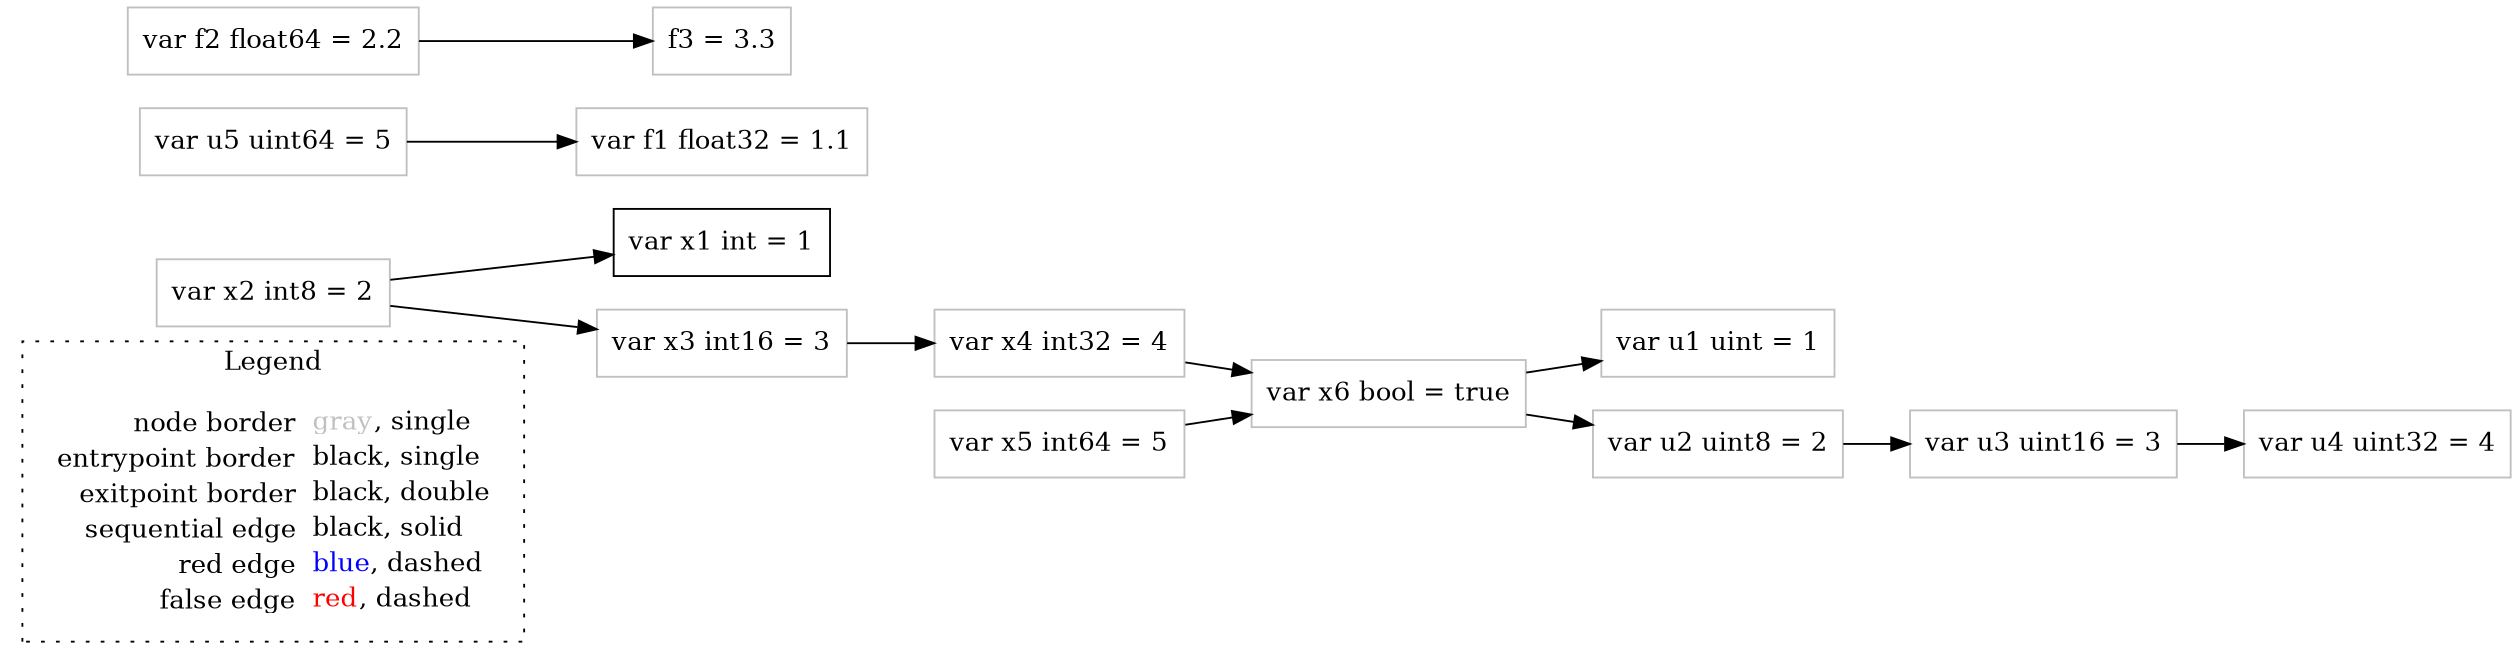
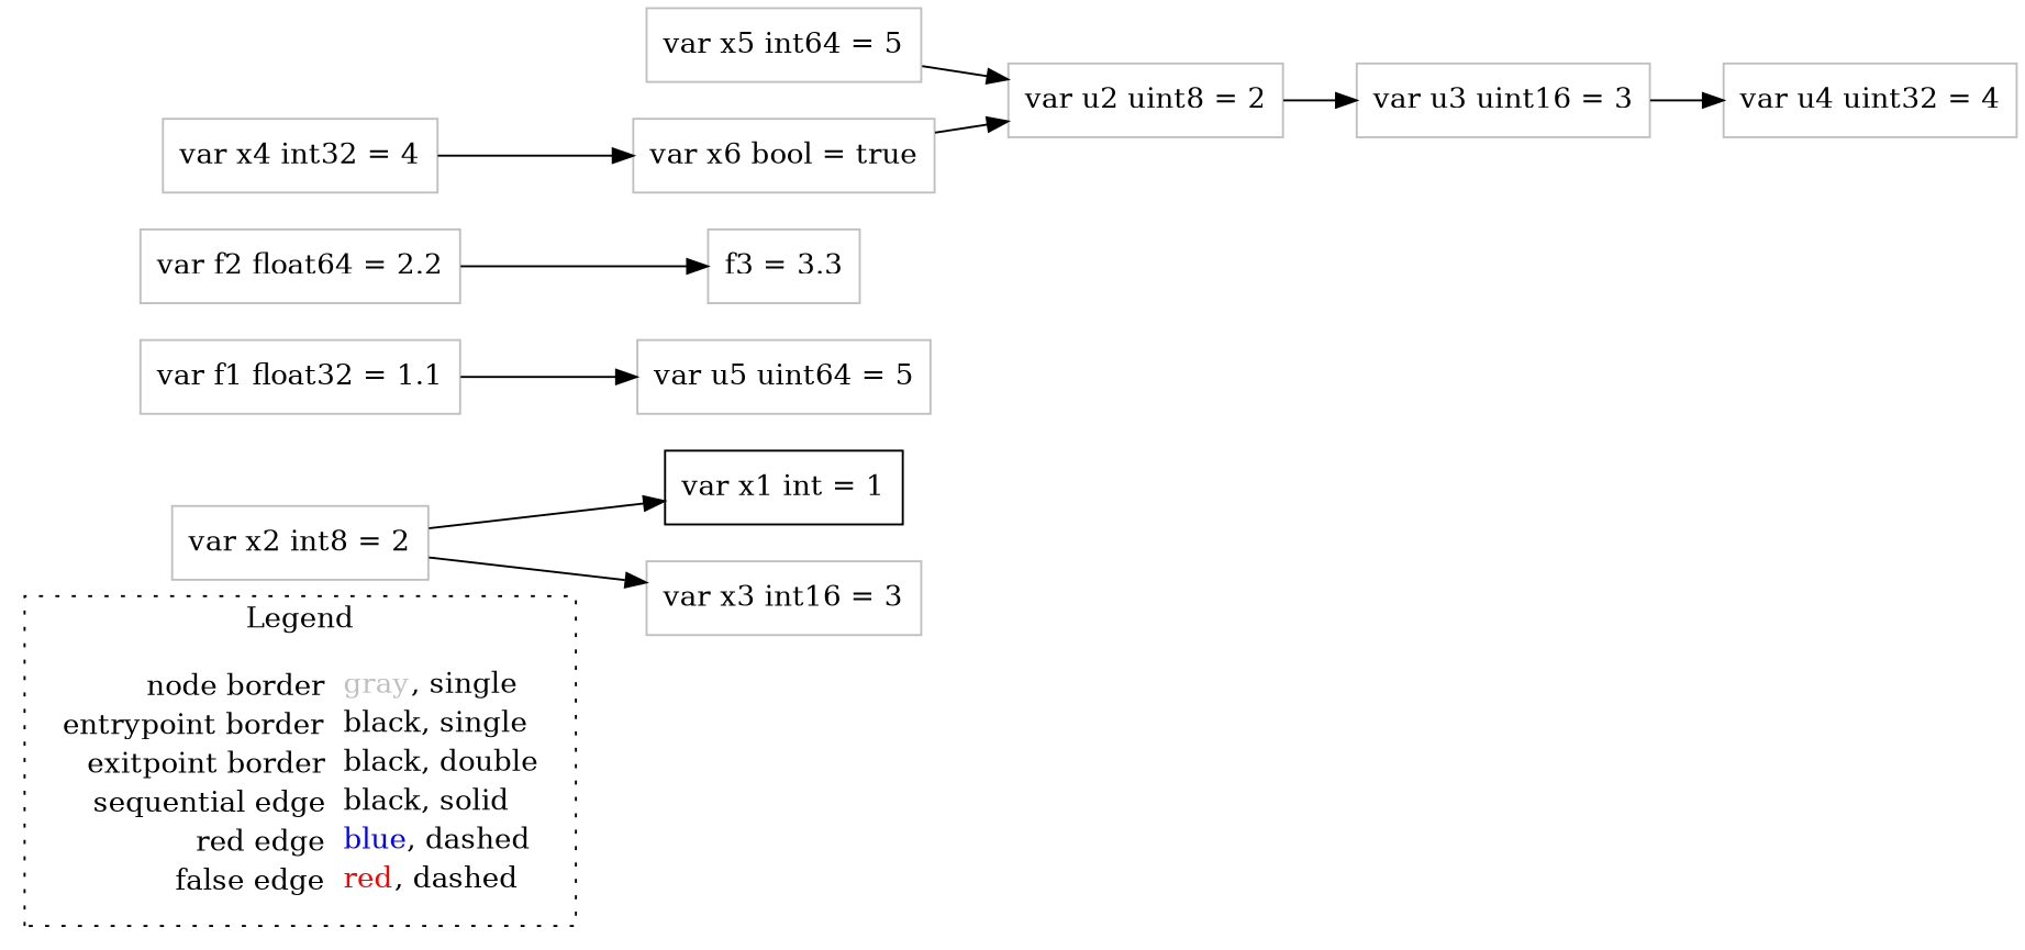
  digraph {
    rankdir=LR
    node [shape=rect color=gray]
    edge [color=black]
    n1 [label=<<table border="0" cellpadding="2" cellspacing="0" cellborder="0"><tr><td align="right">node border&nbsp;</td><td align="left"><font color="gray">gray</font>, single</td></tr><tr><td align="right">entrypoint border&nbsp;</td><td align="left"><font color="black">black</font>, single</td></tr><tr><td align="right">exitpoint border&nbsp;</td><td align="left"><font color="black">black</font>, double</td></tr><tr><td align="right">sequential edge&nbsp;</td><td align="left"><font color="black">black</font>, solid</td></tr><tr><td align="right">red edge&nbsp;</td><td align="left"><font color="blue">blue</font>, dashed</td></tr><tr><td align="right">false edge&nbsp;</td><td align="left"><font color="red">red</font>, dashed</td></tr></table>> shape=plaintext color=""]
    n2 [color=black label=<var x1 int = 1>]
    n3 [label=<var x2 int8 = 2>]
    n4 [label=<var x3 int16 = 3>]
    n5 [label=<var f1 float32 = 1.1>]
    n6 [label=<var f2 float64 = 2.2>]
    n7 [label=<f3 = 3.3>]
    n8 [label=<var x5 int64 = 5>]
    n9 [label=<var x6 bool = true>]
-   n10 [label=<var u1 uint = 1>]
    n11 [label=<var u2 uint8 = 2>]
    n12 [label=<var x4 int32 = 4>]
    n13 [label=<var u4 uint32 = 4>]
    n14 [label=<var u5 uint64 = 5>]
    n15 [label=<var u3 uint16 = 3>]
    subgraph cluster_1 {
      label=Legend
      style=dotted
      n1
    }
    n3 -> n2
    n3 -> n4
-   n4 -> n12
    n6 -> n7
-   n8 -> n9
-   n9 -> n10
+   n8 -> n11
    n9 -> n11
    n11 -> n15
    n12 -> n9
-   n14 -> n5
+   n5 -> n14
    n15 -> n13
  }
